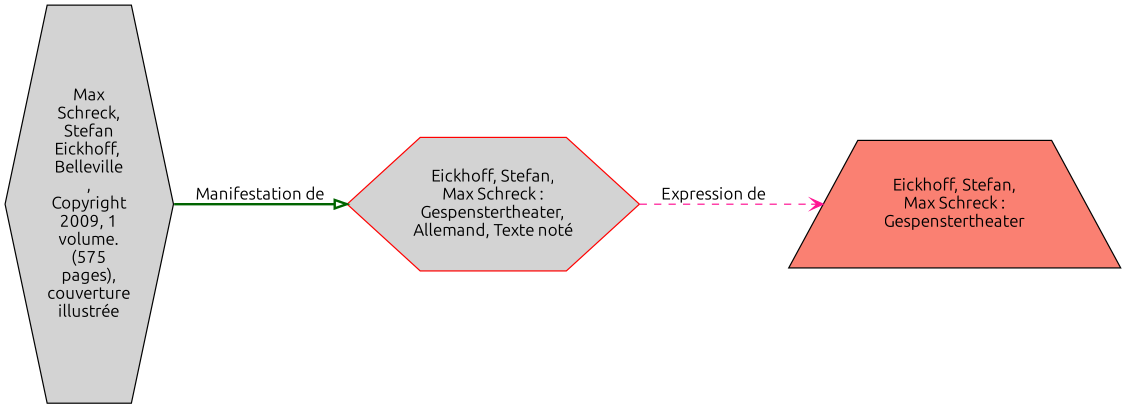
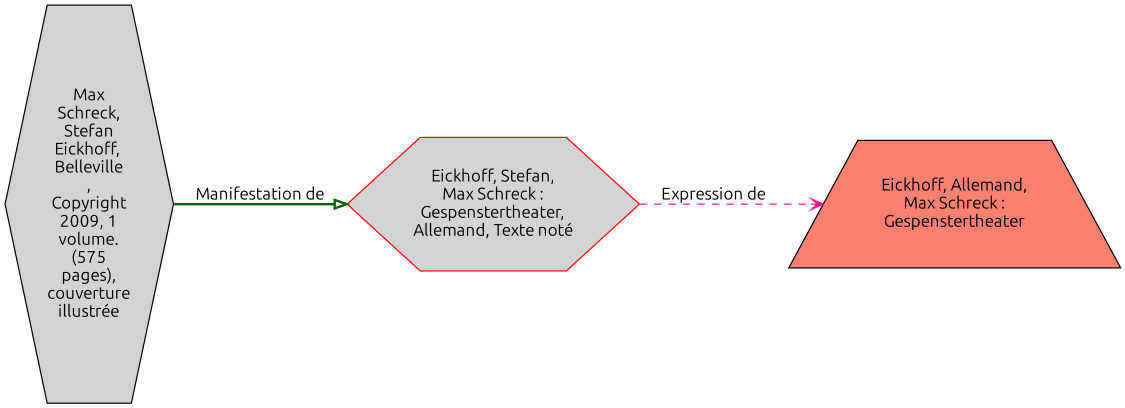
  digraph {
    rankdir=LR
    fontname=Ubuntu
    node [align=left shape=hexagon style=filled fillcolor=lightgrey fontname=Ubuntu]
    edge [fontname=Ubuntu]
    n1 [color=red label="Eickhoff, Stefan,\nMax Schreck :\nGespenstertheater,\nAllemand, Texte noté"]
-   n2 [label="Eickhoff, Stefan,\nMax Schreck :\nGespenstertheater" shape=trapezium fillcolor=salmon]
+   n2 [label="Eickhoff, Allemand,\nMax Schreck :\nGespenstertheater" shape=trapezium fillcolor=salmon]
    n3 [label="Max\nSchreck,\nStefan\nEickhoff, \nBelleville\n,\nCopyright\n2009, 1\nvolume.\n(575\npages),\ncouverture\nillustrée"]
    n1 -> n2 [label="Expression de" color=deeppink style=dashed arrowhead=vee]
    n3 -> n1 [label="Manifestation de" color=darkgreen style=bold arrowhead=onormal]
  }
